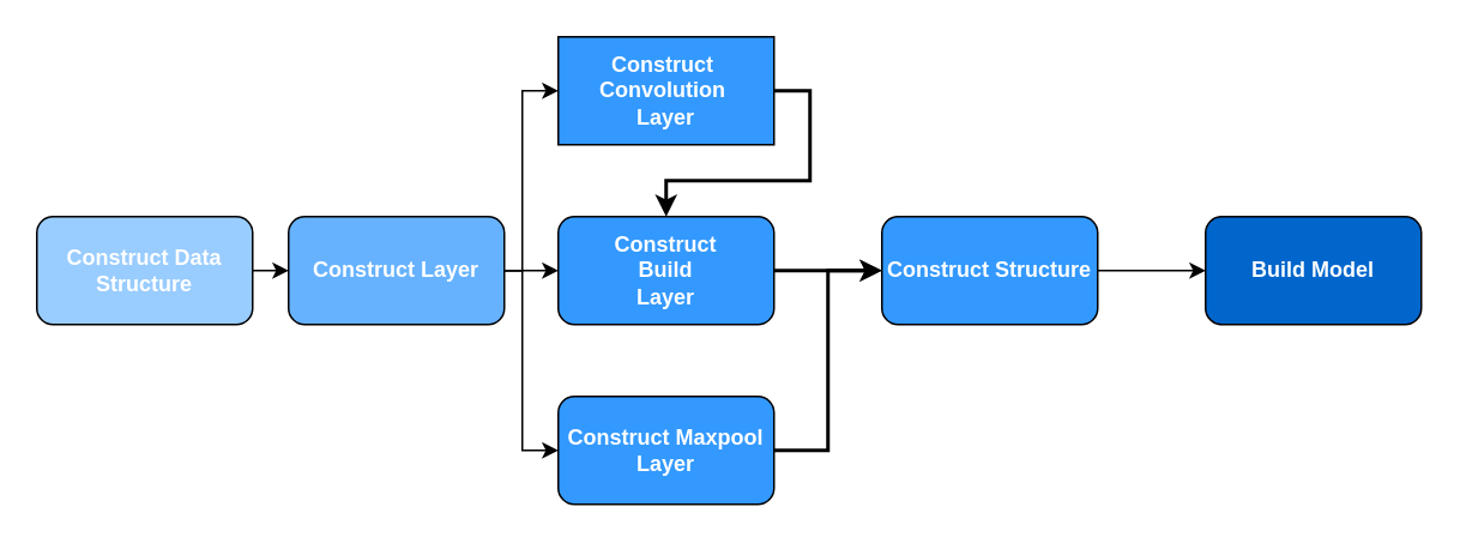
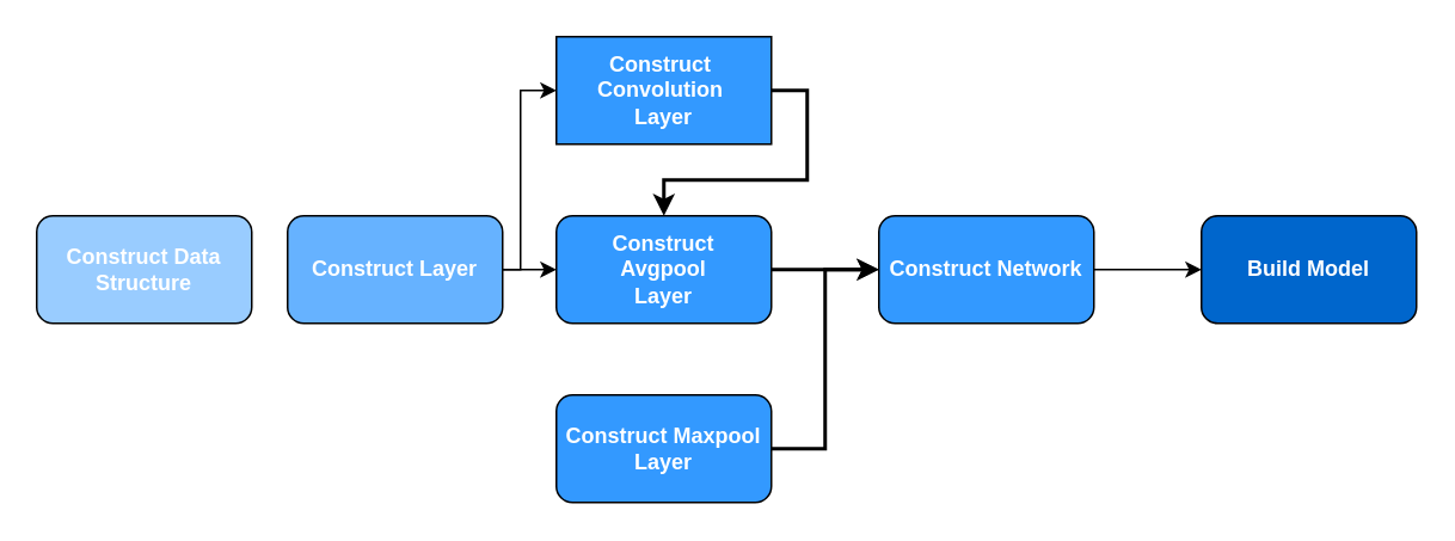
  <mxCell id="0" />
  <mxCell id="1" parent="0" />
- <mxCell id="2" style="edgeStyle=orthogonalEdgeStyle;rounded=0;orthogonalLoop=1;jettySize=auto;html=1;exitX=1;exitY=0.5;exitDx=0;exitDy=0;entryX=0;entryY=0.5;entryDx=0;entryDy=0;" edge="1" parent="1" source="3" target="11"><mxGeometry relative="1" as="geometry" /></mxCell>
  <mxCell id="3" value="&lt;b&gt;&lt;font color=&quot;#ffffff&quot;&gt;Construct Data Structure&lt;/font&gt;&lt;/b&gt;" style="rounded=1;whiteSpace=wrap;html=1;fillColor=#99CCFF;" vertex="1" parent="1"><mxGeometry x="20" y="120" width="120" height="60" as="geometry" /></mxCell>
  <mxCell id="4" style="edgeStyle=orthogonalEdgeStyle;rounded=0;orthogonalLoop=1;jettySize=auto;html=1;exitX=1;exitY=0.5;exitDx=0;exitDy=0;entryX=0;entryY=0.5;entryDx=0;entryDy=0;strokeWidth=2;" edge="1" parent="1" source="5" target="15"><mxGeometry relative="1" as="geometry" /></mxCell>
- <mxCell id="5" value="&lt;font color=&quot;#ffffff&quot;&gt;&lt;b&gt;Construct&lt;br&gt;Build&lt;br&gt;Layer&lt;/b&gt;&lt;/font&gt;" style="rounded=1;whiteSpace=wrap;html=1;fillColor=#3399FF;" vertex="1" parent="1"><mxGeometry x="310" y="120" width="120" height="60" as="geometry" /></mxCell>
+ <mxCell id="5" value="&lt;font color=&quot;#ffffff&quot;&gt;&lt;b&gt;Construct&lt;br&gt;Avgpool&lt;br&gt;Layer&lt;/b&gt;&lt;/font&gt;" style="rounded=1;whiteSpace=wrap;html=1;fillColor=#3399FF;" vertex="1" parent="1"><mxGeometry x="310" y="120" width="120" height="60" as="geometry" /></mxCell>
  <mxCell id="6" style="edgeStyle=orthogonalEdgeStyle;rounded=0;orthogonalLoop=1;jettySize=auto;html=1;exitX=1;exitY=0.5;exitDx=0;exitDy=0;entryX=0;entryY=0.5;entryDx=0;entryDy=0;strokeWidth=2;" edge="1" parent="1" source="7" target="15"><mxGeometry relative="1" as="geometry" /></mxCell>
  <mxCell id="7" value="&lt;font color=&quot;#ffffff&quot;&gt;&lt;b&gt;Construct Maxpool Layer&lt;/b&gt;&lt;/font&gt;" style="rounded=1;whiteSpace=wrap;html=1;fillColor=#3399FF;" vertex="1" parent="1"><mxGeometry x="310" y="220" width="120" height="60" as="geometry" /></mxCell>
  <mxCell id="8" value="" style="edgeStyle=orthogonalEdgeStyle;rounded=0;orthogonalLoop=1;jettySize=auto;html=1;" edge="1" parent="1" source="11" target="5"><mxGeometry relative="1" as="geometry" /></mxCell>
  <mxCell id="9" style="edgeStyle=orthogonalEdgeStyle;rounded=0;orthogonalLoop=1;jettySize=auto;html=1;exitX=1;exitY=0.5;exitDx=0;exitDy=0;entryX=0;entryY=0.5;entryDx=0;entryDy=0;" edge="1" parent="1" source="11" target="13"><mxGeometry relative="1" as="geometry"><Array as="points"><mxPoint x="290" y="150" /><mxPoint x="290" y="50" /></Array></mxGeometry></mxCell>
- <mxCell id="10" style="edgeStyle=orthogonalEdgeStyle;rounded=0;orthogonalLoop=1;jettySize=auto;html=1;exitX=1;exitY=0.5;exitDx=0;exitDy=0;entryX=0;entryY=0.5;entryDx=0;entryDy=0;" edge="1" parent="1" source="11" target="7"><mxGeometry relative="1" as="geometry"><Array as="points"><mxPoint x="290" y="150" /><mxPoint x="290" y="250" /></Array></mxGeometry></mxCell>
  <mxCell id="11" value="&lt;font color=&quot;#ffffff&quot;&gt;&lt;b&gt;Construct Layer&lt;/b&gt;&lt;/font&gt;" style="rounded=1;whiteSpace=wrap;html=1;fillColor=#66B2FF;" vertex="1" parent="1"><mxGeometry x="160" y="120" width="120" height="60" as="geometry" /></mxCell>
  <mxCell id="12" style="edgeStyle=orthogonalEdgeStyle;rounded=0;orthogonalLoop=1;jettySize=auto;html=1;exitX=1;exitY=0.5;exitDx=0;exitDy=0;strokeWidth=2;" edge="1" parent="1" source="13" target="5"><mxGeometry relative="1" as="geometry" /></mxCell>
  <mxCell id="13" value="&lt;font color=&quot;#ffffff&quot;&gt;&lt;b&gt;Construct&amp;nbsp;&lt;br&gt;Convolution&amp;nbsp;&lt;br&gt;Layer&lt;/b&gt;&lt;/font&gt;" style="whiteSpace=wrap;html=1;fillColor=#3399FF;rounded=0;" vertex="1" parent="1"><mxGeometry x="310" y="20" width="120" height="60" as="geometry" /></mxCell>
  <mxCell id="14" style="edgeStyle=orthogonalEdgeStyle;rounded=0;orthogonalLoop=1;jettySize=auto;html=1;exitX=1;exitY=0.5;exitDx=0;exitDy=0;" edge="1" parent="1" source="15"><mxGeometry relative="1" as="geometry"><mxPoint x="670" y="150" as="targetPoint" /></mxGeometry></mxCell>
- <mxCell id="15" value="&lt;font color=&quot;#ffffff&quot;&gt;&lt;b&gt;Construct Structure&lt;/b&gt;&lt;/font&gt;" style="rounded=1;whiteSpace=wrap;html=1;fillColor=#3399FF;" vertex="1" parent="1"><mxGeometry x="490" y="120" width="120" height="60" as="geometry" /></mxCell>
+ <mxCell id="15" value="&lt;font color=&quot;#ffffff&quot;&gt;&lt;b&gt;Construct Network&lt;/b&gt;&lt;/font&gt;" style="rounded=1;whiteSpace=wrap;html=1;fillColor=#3399FF;" vertex="1" parent="1"><mxGeometry x="490" y="120" width="120" height="60" as="geometry" /></mxCell>
  <mxCell id="16" value="&lt;font color=&quot;#ffffff&quot;&gt;&lt;b&gt;Build Model&lt;/b&gt;&lt;/font&gt;" style="rounded=1;whiteSpace=wrap;html=1;fillColor=#0066CC;" vertex="1" parent="1"><mxGeometry x="670" y="120" width="120" height="60" as="geometry" /></mxCell>
